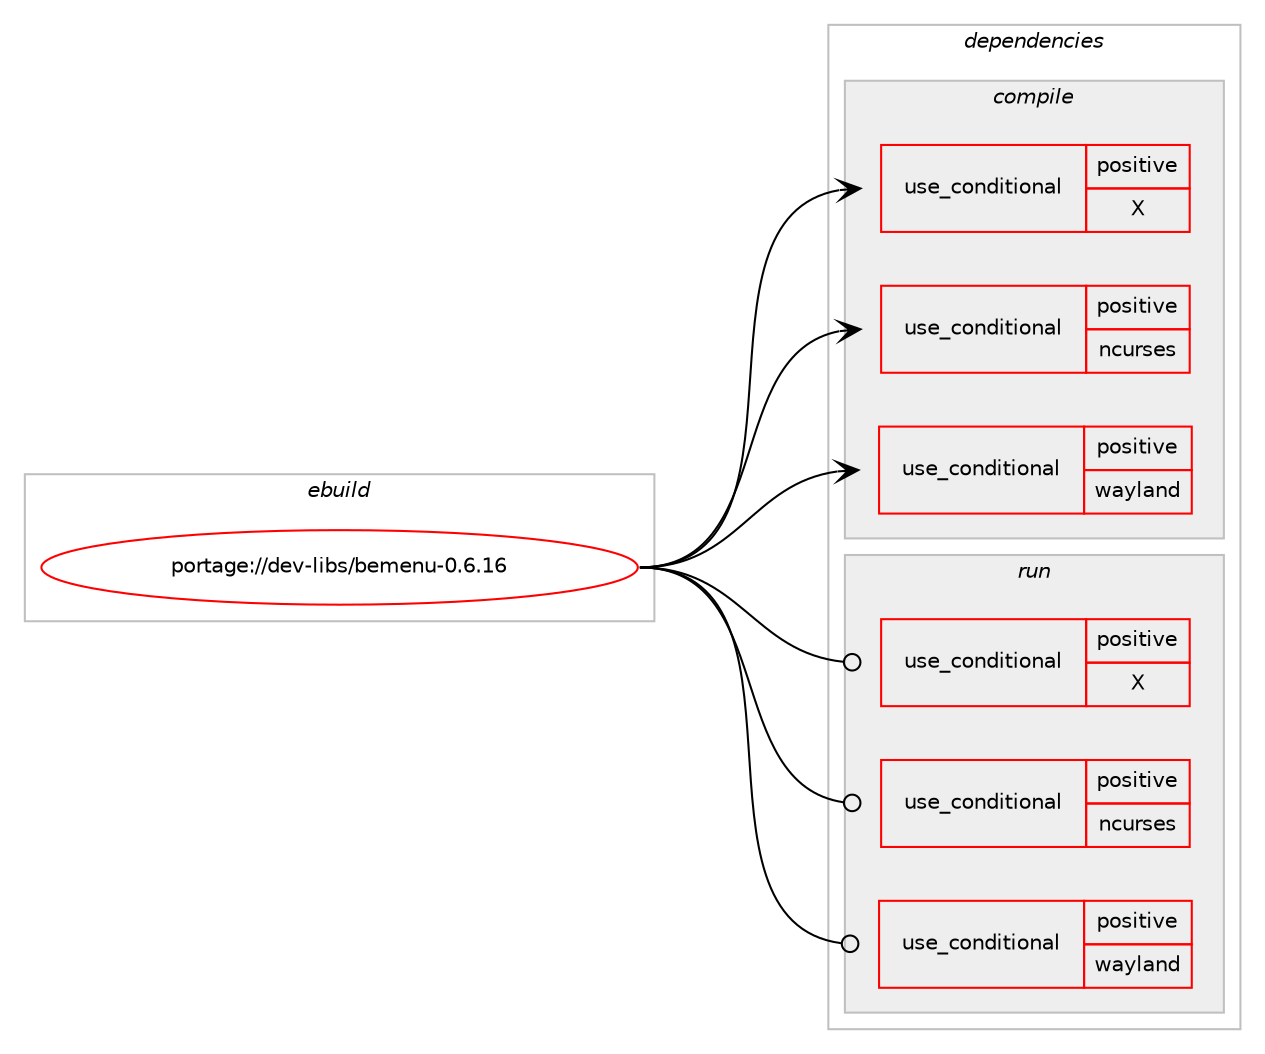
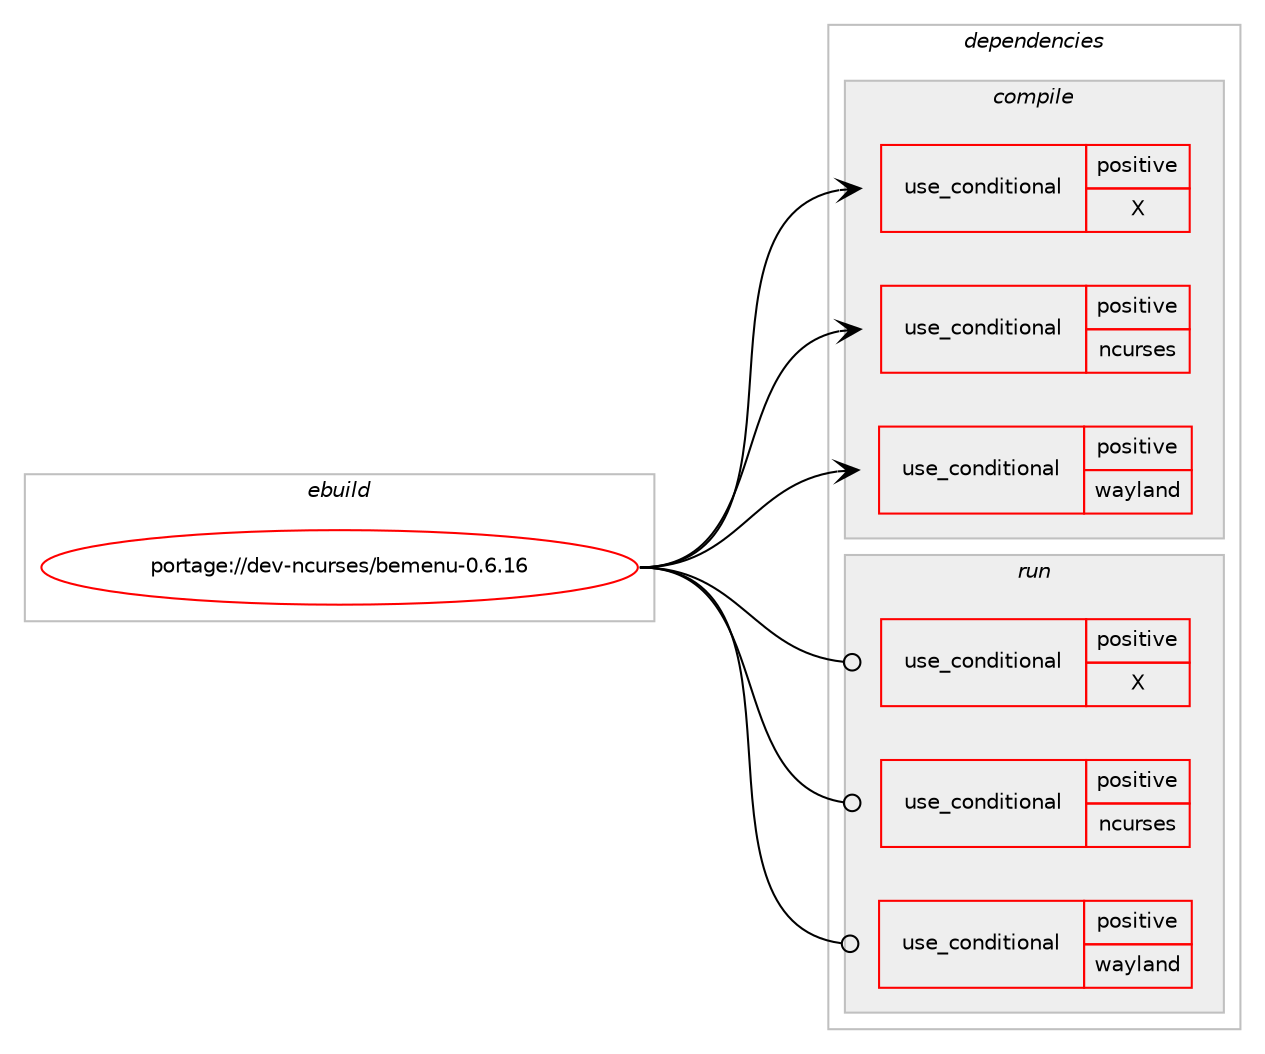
  digraph {
    compound=true
    concentrate=true
    fontname=Helvetica
    fontsize=10
    newrank=true
    rankdir=LR
    ranksep=1.5
    node [color=red fontname=Helvetica fontsize=10 shape=none]
    edge [arrowhead=vee headport=w style=solid tailport=e weight=20]
-   n1 [label="portage://dev-libs/bemenu-0.6.16" width=4 shape=""]
+   n1 [label="portage://dev-ncurses/bemenu-0.6.16" width=4 shape=""]
    n2 [label=<<TABLE BORDER="0" CELLBORDER="1" CELLSPACING="0" CELLPADDING="4"><TR><TD ROWSPAN="3" CELLPADDING="10">use_conditional</TD></TR><TR><TD>positive</TD></TR><TR><TD>X</TD></TR></TABLE>>]
    n3 [label=<<TABLE BORDER="0" CELLBORDER="1" CELLSPACING="0" CELLPADDING="4"><TR><TD ROWSPAN="3" CELLPADDING="10">use_conditional</TD></TR><TR><TD>positive</TD></TR><TR><TD>ncurses</TD></TR></TABLE>>]
    n4 [label=<<TABLE BORDER="0" CELLBORDER="1" CELLSPACING="0" CELLPADDING="4"><TR><TD ROWSPAN="3" CELLPADDING="10">use_conditional</TD></TR><TR><TD>positive</TD></TR><TR><TD>wayland</TD></TR></TABLE>>]
    n5 [label=<<TABLE BORDER="0" CELLBORDER="1" CELLSPACING="0" CELLPADDING="4"><TR><TD ROWSPAN="3" CELLPADDING="10">use_conditional</TD></TR><TR><TD>positive</TD></TR><TR><TD>X</TD></TR></TABLE>>]
    n6 [label=<<TABLE BORDER="0" CELLBORDER="1" CELLSPACING="0" CELLPADDING="4"><TR><TD ROWSPAN="3" CELLPADDING="10">use_conditional</TD></TR><TR><TD>positive</TD></TR><TR><TD>ncurses</TD></TR></TABLE>>]
    n7 [label=<<TABLE BORDER="0" CELLBORDER="1" CELLSPACING="0" CELLPADDING="4"><TR><TD ROWSPAN="3" CELLPADDING="10">use_conditional</TD></TR><TR><TD>positive</TD></TR><TR><TD>wayland</TD></TR></TABLE>>]
    subgraph cluster_1 {
      color=gray
      label=<<i>ebuild</i>>
      rank=same
      n1
    }
    subgraph cluster_2 {
      color=gray
      label=<<i>dependencies</i>>
      subgraph cluster_3 {
        color=gray
        fillcolor="#eeeeee"
        label=<<i>compile</i>>
        style=filled
        subgraph sub_4 {
          color=gray
          fillcolor="#eeeeee"
          label=<<i>compile</i>>
          style=filled
          n2
        }
        subgraph sub_5 {
          color=gray
          fillcolor="#eeeeee"
          label=<<i>compile</i>>
          style=filled
          n3
        }
        subgraph sub_6 {
          color=gray
          fillcolor="#eeeeee"
          label=<<i>compile</i>>
          style=filled
          n4
        }
      }
      subgraph cluster_7 {
        color=gray
        fillcolor="#eeeeee"
        label=<<i>compile and run</i>>
        style=filled
      }
      subgraph cluster_8 {
        color=gray
        fillcolor="#eeeeee"
        label=<<i>run</i>>
        style=filled
        subgraph sub_9 {
          color=gray
          fillcolor="#eeeeee"
          label=<<i>run</i>>
          style=filled
          n5
        }
        subgraph sub_10 {
          color=gray
          fillcolor="#eeeeee"
          label=<<i>run</i>>
          style=filled
          n6
        }
        subgraph sub_11 {
          color=gray
          fillcolor="#eeeeee"
          label=<<i>run</i>>
          style=filled
          n7
        }
      }
    }
    subgraph cluster_12 {
      color=gray
      label=<<i>candidates</i>>
      rank=same
    }
    n1 -> n2
    n1 -> n3
    n1 -> n4
    n1 -> n5 [arrowhead=odot]
    n1 -> n6 [arrowhead=odot]
    n1 -> n7 [arrowhead=odot]
  }
